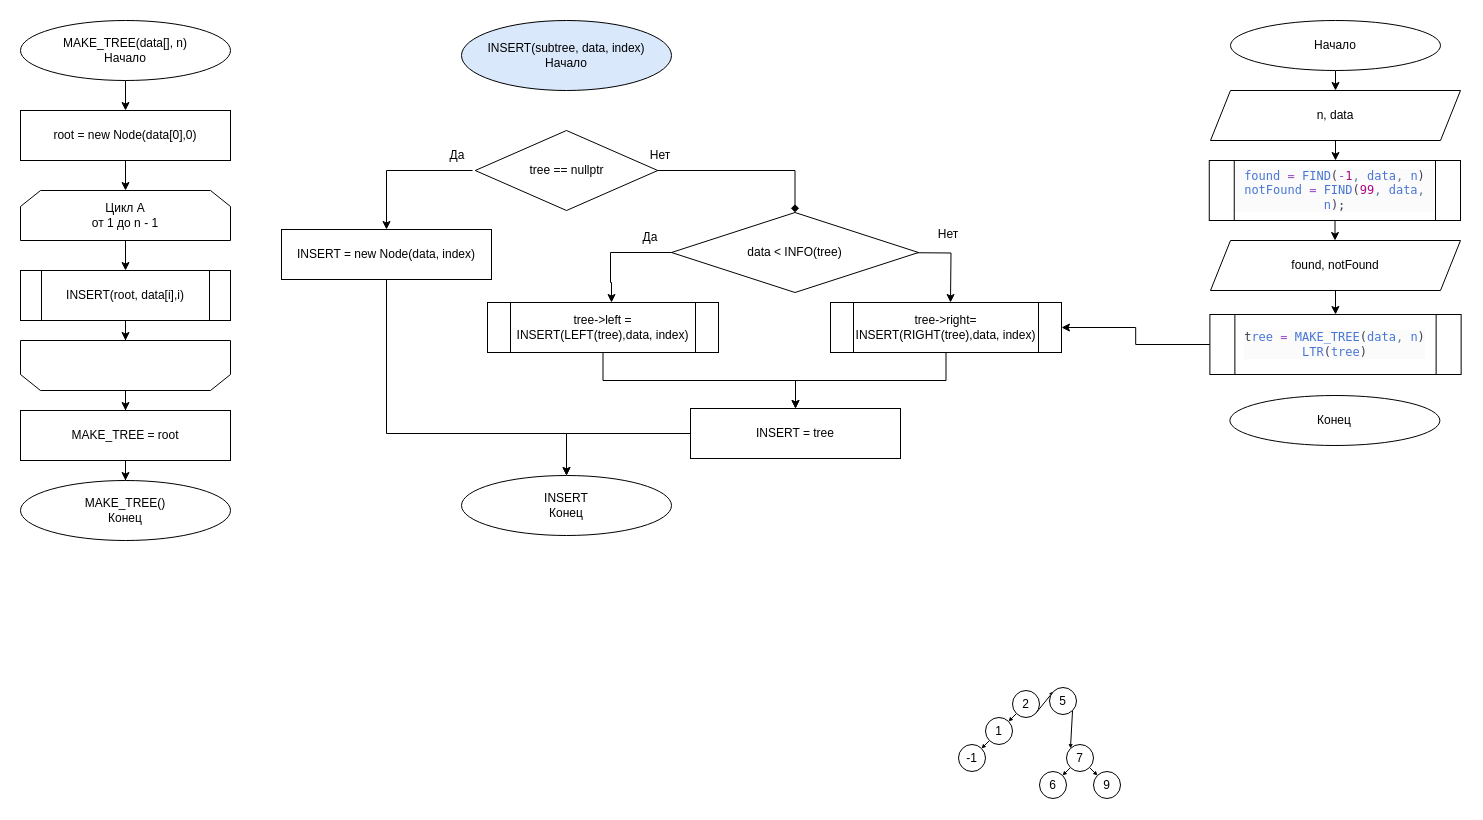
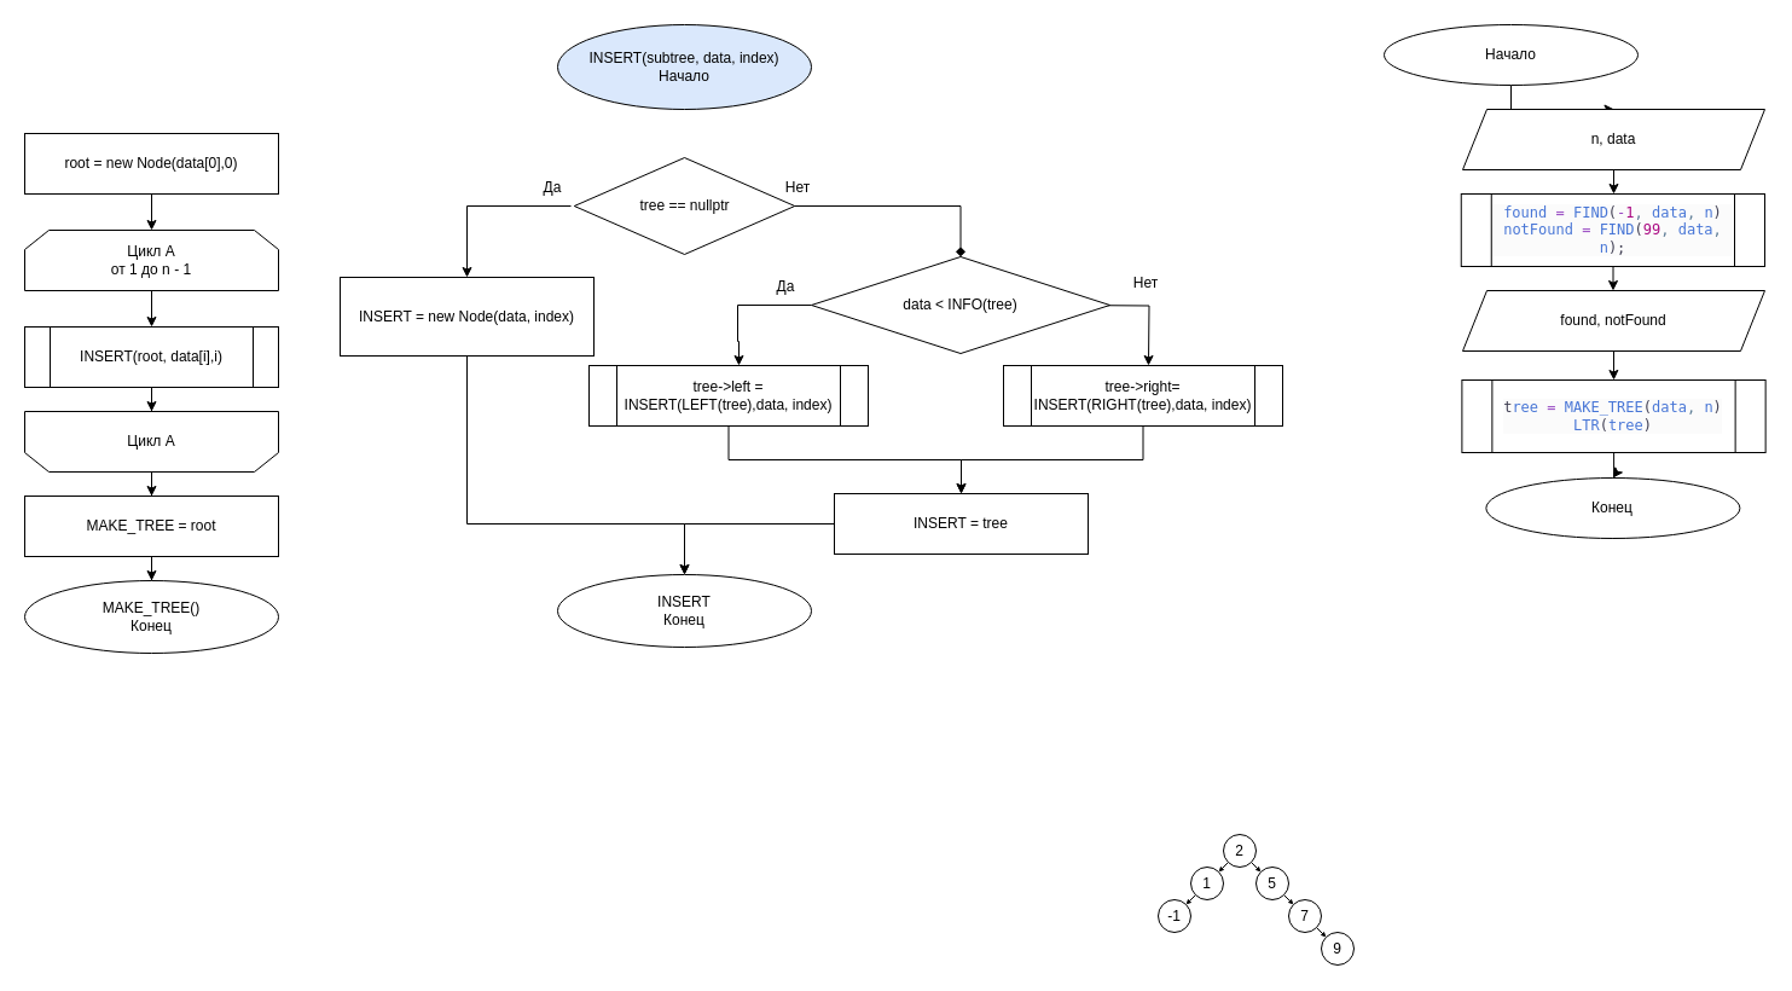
  <mxCell id="0" />
  <mxCell id="1" parent="0" />
- <mxCell id="2" style="edgeStyle=orthogonalEdgeStyle;rounded=0;orthogonalLoop=1;jettySize=auto;html=1;entryX=0.5;entryY=0;entryDx=0;entryDy=0;" parent="1" source="3" target="5" edge="1"><mxGeometry relative="1" as="geometry" /></mxCell>
- <mxCell id="3" value="&lt;div&gt;MAKE_TREE(data[], n)&lt;br&gt;Начало&lt;br&gt;&lt;/div&gt;" style="ellipse;whiteSpace=wrap;html=1;" parent="1" vertex="1"><mxGeometry x="20" y="20" width="210" height="60" as="geometry" /></mxCell>
  <mxCell id="4" style="edgeStyle=orthogonalEdgeStyle;rounded=0;orthogonalLoop=1;jettySize=auto;html=1;" parent="1" source="5" target="7" edge="1"><mxGeometry relative="1" as="geometry" /></mxCell>
  <mxCell id="5" value="root = new Node(data[0],0)" style="rounded=0;whiteSpace=wrap;html=1;" parent="1" vertex="1"><mxGeometry x="20" y="110" width="210" height="50" as="geometry" /></mxCell>
  <mxCell id="6" style="edgeStyle=orthogonalEdgeStyle;rounded=0;orthogonalLoop=1;jettySize=auto;html=1;" parent="1" source="7" target="9" edge="1"><mxGeometry relative="1" as="geometry" /></mxCell>
  <mxCell id="7" value="&lt;div&gt;Цикл А&lt;br&gt;&lt;/div&gt;&lt;div&gt;от 1 до n - 1&lt;/div&gt;" style="shape=loopLimit;whiteSpace=wrap;html=1;" parent="1" vertex="1"><mxGeometry x="20" y="190" width="210" height="50" as="geometry" /></mxCell>
  <mxCell id="8" style="edgeStyle=orthogonalEdgeStyle;rounded=0;orthogonalLoop=1;jettySize=auto;html=1;" parent="1" source="9" target="11" edge="1"><mxGeometry relative="1" as="geometry" /></mxCell>
  <mxCell id="9" value="INSERT(root, data[i],i)" style="shape=process;whiteSpace=wrap;html=1;backgroundOutline=1;" parent="1" vertex="1"><mxGeometry x="20" y="270" width="210" height="50" as="geometry" /></mxCell>
  <mxCell id="10" style="edgeStyle=orthogonalEdgeStyle;rounded=0;orthogonalLoop=1;jettySize=auto;html=1;" parent="1" source="11" target="14" edge="1"><mxGeometry relative="1" as="geometry" /></mxCell>
  <mxCell id="11" value="" style="shape=loopLimit;whiteSpace=wrap;html=1;rotation=-180;" parent="1" vertex="1"><mxGeometry x="20" y="340" width="210" height="50" as="geometry" /></mxCell>
+ <mxCell id="12" value="Цикл А" style="text;html=1;strokeColor=none;fillColor=none;align=center;verticalAlign=middle;whiteSpace=wrap;rounded=0;" parent="1" vertex="1"><mxGeometry x="95" y="350" width="60" height="30" as="geometry" /></mxCell>
  <mxCell id="13" style="edgeStyle=orthogonalEdgeStyle;rounded=0;orthogonalLoop=1;jettySize=auto;html=1;" parent="1" source="14" target="15" edge="1"><mxGeometry relative="1" as="geometry" /></mxCell>
  <mxCell id="14" value="MAKE_TREE = root" style="rounded=0;whiteSpace=wrap;html=1;" parent="1" vertex="1"><mxGeometry x="20" y="410" width="210" height="50" as="geometry" /></mxCell>
  <mxCell id="15" value="&lt;div&gt;MAKE_TREE()&lt;br&gt;Конец&lt;br&gt;&lt;/div&gt;" style="ellipse;whiteSpace=wrap;html=1;" parent="1" vertex="1"><mxGeometry x="20" y="480" width="210" height="60" as="geometry" /></mxCell>
  <mxCell id="16" value="&lt;div&gt;INSERT(subtree, data, index)&lt;/div&gt;&lt;div&gt;Начало&lt;/div&gt;" style="ellipse;whiteSpace=wrap;html=1;fillColor=#dae8fc;" parent="1" vertex="1"><mxGeometry x="461" y="20" width="210" height="70" as="geometry" /></mxCell>
  <mxCell id="17" style="edgeStyle=orthogonalEdgeStyle;rounded=0;orthogonalLoop=1;jettySize=auto;html=1;entryX=0.5;entryY=0;entryDx=0;entryDy=0;exitX=0.75;exitY=1;exitDx=0;exitDy=0;" parent="1" source="22" target="21" edge="1"><mxGeometry relative="1" as="geometry"><mxPoint x="386" y="230" as="targetPoint" /><mxPoint x="504.75" y="160" as="sourcePoint" /><Array as="points"><mxPoint x="386" y="170" /></Array></mxGeometry></mxCell>
  <mxCell id="18" value="" style="edgeStyle=orthogonalEdgeStyle;rounded=0;orthogonalLoop=1;jettySize=auto;html=1;endArrow=diamond;" parent="1" source="19" target="25" edge="1"><mxGeometry relative="1" as="geometry" /></mxCell>
  <mxCell id="19" value="tree == nullptr" style="rhombus;whiteSpace=wrap;html=1;" parent="1" vertex="1"><mxGeometry x="474.75" y="130" width="182.5" height="80" as="geometry" /></mxCell>
  <mxCell id="20" style="edgeStyle=orthogonalEdgeStyle;rounded=0;orthogonalLoop=1;jettySize=auto;html=1;entryX=0.5;entryY=0;entryDx=0;entryDy=0;" parent="1" source="21" target="35" edge="1"><mxGeometry relative="1" as="geometry"><Array as="points"><mxPoint x="386" y="433" /><mxPoint x="566" y="433" /></Array></mxGeometry></mxCell>
- <mxCell id="21" value="INSERT = new Node(data, index)" style="rounded=0;whiteSpace=wrap;html=1;" parent="1" vertex="1"><mxGeometry x="281" y="229" width="210" height="50" as="geometry" /></mxCell>
+ <mxCell id="21" value="INSERT = new Node(data, index)" style="rounded=0;whiteSpace=wrap;html=1;" parent="1" vertex="1"><mxGeometry x="281" y="229" width="210" height="65" as="geometry" /></mxCell>
  <mxCell id="22" value="&lt;div&gt;Да&lt;/div&gt;" style="text;html=1;strokeColor=none;fillColor=none;align=center;verticalAlign=middle;whiteSpace=wrap;rounded=0;" parent="1" vertex="1"><mxGeometry x="427" y="140" width="60" height="30" as="geometry" /></mxCell>
  <mxCell id="23" value="" style="edgeStyle=orthogonalEdgeStyle;rounded=0;orthogonalLoop=1;jettySize=auto;html=1;" parent="1" source="25" edge="1"><mxGeometry relative="1" as="geometry"><mxPoint x="611" y="302" as="targetPoint" /><Array as="points"><mxPoint x="610" y="252" /><mxPoint x="610" y="282" /><mxPoint x="611" y="282" /></Array></mxGeometry></mxCell>
  <mxCell id="24" style="edgeStyle=orthogonalEdgeStyle;rounded=0;orthogonalLoop=1;jettySize=auto;html=1;" parent="1" edge="1"><mxGeometry relative="1" as="geometry"><mxPoint x="950" y="302" as="targetPoint" /><mxPoint x="888" y="252" as="sourcePoint" /></mxGeometry></mxCell>
  <mxCell id="25" value="data &amp;lt; INFO(tree)" style="rhombus;whiteSpace=wrap;html=1;" parent="1" vertex="1"><mxGeometry x="671" y="212" width="247" height="80" as="geometry" /></mxCell>
  <mxCell id="26" value="&lt;div&gt;Нет&lt;/div&gt;" style="text;html=1;strokeColor=none;fillColor=none;align=center;verticalAlign=middle;whiteSpace=wrap;rounded=0;" parent="1" vertex="1"><mxGeometry x="630" y="140" width="60" height="30" as="geometry" /></mxCell>
  <mxCell id="27" style="edgeStyle=orthogonalEdgeStyle;rounded=0;orthogonalLoop=1;jettySize=auto;html=1;entryX=0.5;entryY=0;entryDx=0;entryDy=0;" parent="1" source="28" target="34" edge="1"><mxGeometry relative="1" as="geometry" /></mxCell>
  <mxCell id="28" value="tree-&amp;gt;left = INSERT(LEFT(tree),data, index)" style="shape=process;whiteSpace=wrap;html=1;backgroundOutline=1;" parent="1" vertex="1"><mxGeometry x="487" y="302" width="231" height="50" as="geometry" /></mxCell>
  <mxCell id="29" value="Да" style="text;html=1;strokeColor=none;fillColor=none;align=center;verticalAlign=middle;whiteSpace=wrap;rounded=0;" parent="1" vertex="1"><mxGeometry x="620" y="222" width="60" height="30" as="geometry" /></mxCell>
  <mxCell id="30" value="Нет" style="text;html=1;strokeColor=none;fillColor=none;align=center;verticalAlign=middle;whiteSpace=wrap;rounded=0;" parent="1" vertex="1"><mxGeometry x="918" y="219" width="60" height="30" as="geometry" /></mxCell>
  <mxCell id="31" style="edgeStyle=orthogonalEdgeStyle;rounded=0;orthogonalLoop=1;jettySize=auto;html=1;entryX=0.5;entryY=0;entryDx=0;entryDy=0;" parent="1" source="32" target="34" edge="1"><mxGeometry relative="1" as="geometry" /></mxCell>
  <mxCell id="32" value="tree-&amp;gt;right= INSERT(RIGHT(tree),data, index)" style="shape=process;whiteSpace=wrap;html=1;backgroundOutline=1;" parent="1" vertex="1"><mxGeometry x="830" y="302" width="231" height="50" as="geometry" /></mxCell>
  <mxCell id="33" style="edgeStyle=orthogonalEdgeStyle;rounded=0;orthogonalLoop=1;jettySize=auto;html=1;entryX=0.5;entryY=0;entryDx=0;entryDy=0;" parent="1" source="34" target="35" edge="1"><mxGeometry relative="1" as="geometry" /></mxCell>
  <mxCell id="34" value="INSERT = tree" style="rounded=0;whiteSpace=wrap;html=1;" parent="1" vertex="1"><mxGeometry x="690" y="408" width="210" height="50" as="geometry" /></mxCell>
  <mxCell id="35" value="&lt;div&gt;INSERT&lt;br&gt;Конец&lt;br&gt;&lt;/div&gt;" style="ellipse;whiteSpace=wrap;html=1;" parent="1" vertex="1"><mxGeometry x="461" y="475" width="210" height="60" as="geometry" /></mxCell>
  <mxCell id="36" value="" style="edgeStyle=orthogonalEdgeStyle;rounded=0;orthogonalLoop=1;jettySize=auto;html=1;" parent="1" source="37" edge="1"><mxGeometry relative="1" as="geometry"><mxPoint x="1335" y="90" as="targetPoint" /></mxGeometry></mxCell>
- <mxCell id="37" value="Начало" style="ellipse;whiteSpace=wrap;html=1;" parent="1" vertex="1"><mxGeometry x="1230" y="20" width="210" height="50" as="geometry" /></mxCell>
+ <mxCell id="37" value="Начало" style="ellipse;whiteSpace=wrap;html=1;" parent="1" vertex="1"><mxGeometry x="1145" y="20" width="210" height="50" as="geometry" /></mxCell>
  <mxCell id="38" style="edgeStyle=orthogonalEdgeStyle;rounded=0;orthogonalLoop=1;jettySize=auto;html=1;entryX=0.5;entryY=0;entryDx=0;entryDy=0;" parent="1" source="39" target="41" edge="1"><mxGeometry relative="1" as="geometry" /></mxCell>
  <mxCell id="39" value="n, data" style="shape=parallelogram;perimeter=parallelogramPerimeter;whiteSpace=wrap;html=1;fixedSize=1;" parent="1" vertex="1"><mxGeometry x="1210" y="90" width="250" height="50" as="geometry" /></mxCell>
  <mxCell id="40" style="edgeStyle=orthogonalEdgeStyle;rounded=0;orthogonalLoop=1;jettySize=auto;html=1;entryX=0.5;entryY=0;entryDx=0;entryDy=0;" parent="1" source="41" target="43" edge="1"><mxGeometry relative="1" as="geometry" /></mxCell>
  <mxCell id="41" value="&lt;div style=&quot;background-color: rgb(251, 251, 251); color: rgb(64, 63, 83); font-family: &amp;quot;JetBrains Mono&amp;quot;, monospace; font-size: 9pt;&quot;&gt;&lt;span style=&quot;color:#4876d6;&quot;&gt;found &lt;/span&gt;&lt;span style=&quot;color:#994cc3;&quot;&gt;= &lt;/span&gt;&lt;span style=&quot;color:#4876d6;&quot;&gt;FIND&lt;/span&gt;(&lt;span style=&quot;color:#994cc3;&quot;&gt;-&lt;/span&gt;&lt;span style=&quot;color:#aa0982;&quot;&gt;1&lt;/span&gt;&lt;span style=&quot;color:#5f7e97;&quot;&gt;, &lt;/span&gt;&lt;span style=&quot;color:#4876d6;&quot;&gt;data&lt;/span&gt;&lt;span style=&quot;color:#5f7e97;&quot;&gt;, &lt;/span&gt;&lt;span style=&quot;color:#4876d6;&quot;&gt;n&lt;/span&gt;)&lt;/div&gt;&lt;div style=&quot;background-color: rgb(251, 251, 251); color: rgb(64, 63, 83); font-family: &amp;quot;JetBrains Mono&amp;quot;, monospace; font-size: 9pt;&quot;&gt;&lt;span style=&quot;color:#4876d6;&quot;&gt;notFound &lt;/span&gt;&lt;span style=&quot;color:#994cc3;&quot;&gt;= &lt;/span&gt;&lt;span style=&quot;color:#4876d6;&quot;&gt;FIND&lt;/span&gt;(&lt;span style=&quot;color:#aa0982;&quot;&gt;99&lt;/span&gt;&lt;span style=&quot;color:#5f7e97;&quot;&gt;, &lt;/span&gt;&lt;span style=&quot;color:#4876d6;&quot;&gt;data&lt;/span&gt;&lt;span style=&quot;color:#5f7e97;&quot;&gt;, &lt;/span&gt;&lt;span style=&quot;color:#4876d6;&quot;&gt;n&lt;/span&gt;);&lt;/div&gt;" style="shape=process;whiteSpace=wrap;html=1;backgroundOutline=1;" parent="1" vertex="1"><mxGeometry x="1208.76" y="160" width="251.25" height="60" as="geometry" /></mxCell>
  <mxCell id="42" style="edgeStyle=orthogonalEdgeStyle;rounded=0;orthogonalLoop=1;jettySize=auto;html=1;" parent="1" source="43" target="45" edge="1"><mxGeometry relative="1" as="geometry" /></mxCell>
  <mxCell id="43" value="found, notFound" style="shape=parallelogram;perimeter=parallelogramPerimeter;whiteSpace=wrap;html=1;fixedSize=1;" parent="1" vertex="1"><mxGeometry x="1210.01" y="240" width="250" height="50" as="geometry" /></mxCell>
- <mxCell id="44" style="edgeStyle=orthogonalEdgeStyle;rounded=0;orthogonalLoop=1;jettySize=auto;html=1;" parent="1" source="45" target="32" edge="1"><mxGeometry relative="1" as="geometry" /></mxCell>
+ <mxCell id="44" style="edgeStyle=orthogonalEdgeStyle;rounded=0;orthogonalLoop=1;jettySize=auto;html=1;entryX=0.5;entryY=0;entryDx=0;entryDy=0;" parent="1" source="45" target="46" edge="1"><mxGeometry relative="1" as="geometry" /></mxCell>
  <mxCell id="45" value="&lt;div style=&quot;background-color: rgb(251, 251, 251); color: rgb(64, 63, 83); font-family: &amp;quot;JetBrains Mono&amp;quot;, monospace; font-size: 9pt;&quot;&gt;t&lt;span style=&quot;color:#4876d6;&quot;&gt;ree &lt;/span&gt;&lt;span style=&quot;color:#994cc3;&quot;&gt;= &lt;/span&gt;&lt;span style=&quot;color:#4876d6;&quot;&gt;MAKE_TREE&lt;/span&gt;(&lt;span style=&quot;color:#4876d6;&quot;&gt;data&lt;/span&gt;&lt;span style=&quot;color:#5f7e97;&quot;&gt;, &lt;/span&gt;&lt;span style=&quot;color:#4876d6;&quot;&gt;n&lt;/span&gt;)&lt;br&gt;&lt;span style=&quot;color:#4876d6;&quot;&gt;LTR&lt;/span&gt;(&lt;span style=&quot;color:#4876d6;&quot;&gt;tree&lt;/span&gt;)&lt;/div&gt;" style="shape=process;whiteSpace=wrap;html=1;backgroundOutline=1;" parent="1" vertex="1"><mxGeometry x="1209.39" y="314" width="251.25" height="60" as="geometry" /></mxCell>
  <mxCell id="46" value="Конец" style="ellipse;whiteSpace=wrap;html=1;" parent="1" vertex="1"><mxGeometry x="1229.39" y="395" width="210" height="50" as="geometry" /></mxCell>
  <mxCell id="47" style="rounded=0;orthogonalLoop=1;jettySize=auto;html=1;exitX=0;exitY=1;exitDx=0;exitDy=0;entryX=1;entryY=0;entryDx=0;entryDy=0;jumpSize=5;endSize=2;" edge="1" parent="1" source="49" target="53"><mxGeometry relative="1" as="geometry" /></mxCell>
  <mxCell id="48" style="edgeStyle=none;rounded=0;orthogonalLoop=1;jettySize=auto;html=1;exitX=1;exitY=1;exitDx=0;exitDy=0;entryX=0;entryY=0;entryDx=0;entryDy=0;endSize=2;" edge="1" parent="1" source="49" target="51"><mxGeometry relative="1" as="geometry" /></mxCell>
  <mxCell id="49" value="2" style="ellipse;whiteSpace=wrap;html=1;aspect=fixed;" vertex="1" parent="1"><mxGeometry x="1012" y="690" width="27" height="27" as="geometry" /></mxCell>
  <mxCell id="50" style="edgeStyle=none;rounded=0;orthogonalLoop=1;jettySize=auto;html=1;exitX=1;exitY=1;exitDx=0;exitDy=0;entryX=0;entryY=0;entryDx=0;entryDy=0;endSize=2;" edge="1" parent="1" source="51" target="59"><mxGeometry relative="1" as="geometry" /></mxCell>
- <mxCell id="51" value="5" style="ellipse;whiteSpace=wrap;html=1;aspect=fixed;" vertex="1" parent="1"><mxGeometry x="1049" y="687" width="27" height="27" as="geometry" /></mxCell>
+ <mxCell id="51" value="5" style="ellipse;whiteSpace=wrap;html=1;aspect=fixed;" vertex="1" parent="1"><mxGeometry x="1039" y="717" width="27" height="27" as="geometry" /></mxCell>
  <mxCell id="52" style="rounded=0;orthogonalLoop=1;jettySize=auto;html=1;exitX=0;exitY=1;exitDx=0;exitDy=0;entryX=1;entryY=0;entryDx=0;entryDy=0;endSize=2;" edge="1" parent="1" source="53" target="54"><mxGeometry relative="1" as="geometry" /></mxCell>
  <mxCell id="53" value="1" style="ellipse;whiteSpace=wrap;html=1;aspect=fixed;" vertex="1" parent="1"><mxGeometry x="985" y="717" width="27" height="27" as="geometry" /></mxCell>
  <mxCell id="54" value="-1" style="ellipse;whiteSpace=wrap;html=1;aspect=fixed;" vertex="1" parent="1"><mxGeometry x="958" y="744" width="27" height="27" as="geometry" /></mxCell>
  <mxCell id="55" value="9" style="ellipse;whiteSpace=wrap;html=1;aspect=fixed;" vertex="1" parent="1"><mxGeometry x="1093" y="771" width="27" height="27" as="geometry" /></mxCell>
- <mxCell id="56" value="6" style="ellipse;whiteSpace=wrap;html=1;aspect=fixed;" vertex="1" parent="1"><mxGeometry x="1039" y="771" width="27" height="27" as="geometry" /></mxCell>
- <mxCell id="57" style="edgeStyle=none;rounded=0;orthogonalLoop=1;jettySize=auto;html=1;exitX=0;exitY=1;exitDx=0;exitDy=0;entryX=1;entryY=0;entryDx=0;entryDy=0;endSize=2;" edge="1" parent="1" source="59" target="56"><mxGeometry relative="1" as="geometry" /></mxCell>
  <mxCell id="58" style="edgeStyle=none;rounded=0;orthogonalLoop=1;jettySize=auto;html=1;exitX=1;exitY=1;exitDx=0;exitDy=0;entryX=0;entryY=0;entryDx=0;entryDy=0;endSize=2;" edge="1" parent="1" source="59" target="55"><mxGeometry relative="1" as="geometry" /></mxCell>
  <mxCell id="59" value="7" style="ellipse;whiteSpace=wrap;html=1;aspect=fixed;" vertex="1" parent="1"><mxGeometry x="1066" y="744" width="27" height="27" as="geometry" /></mxCell>
